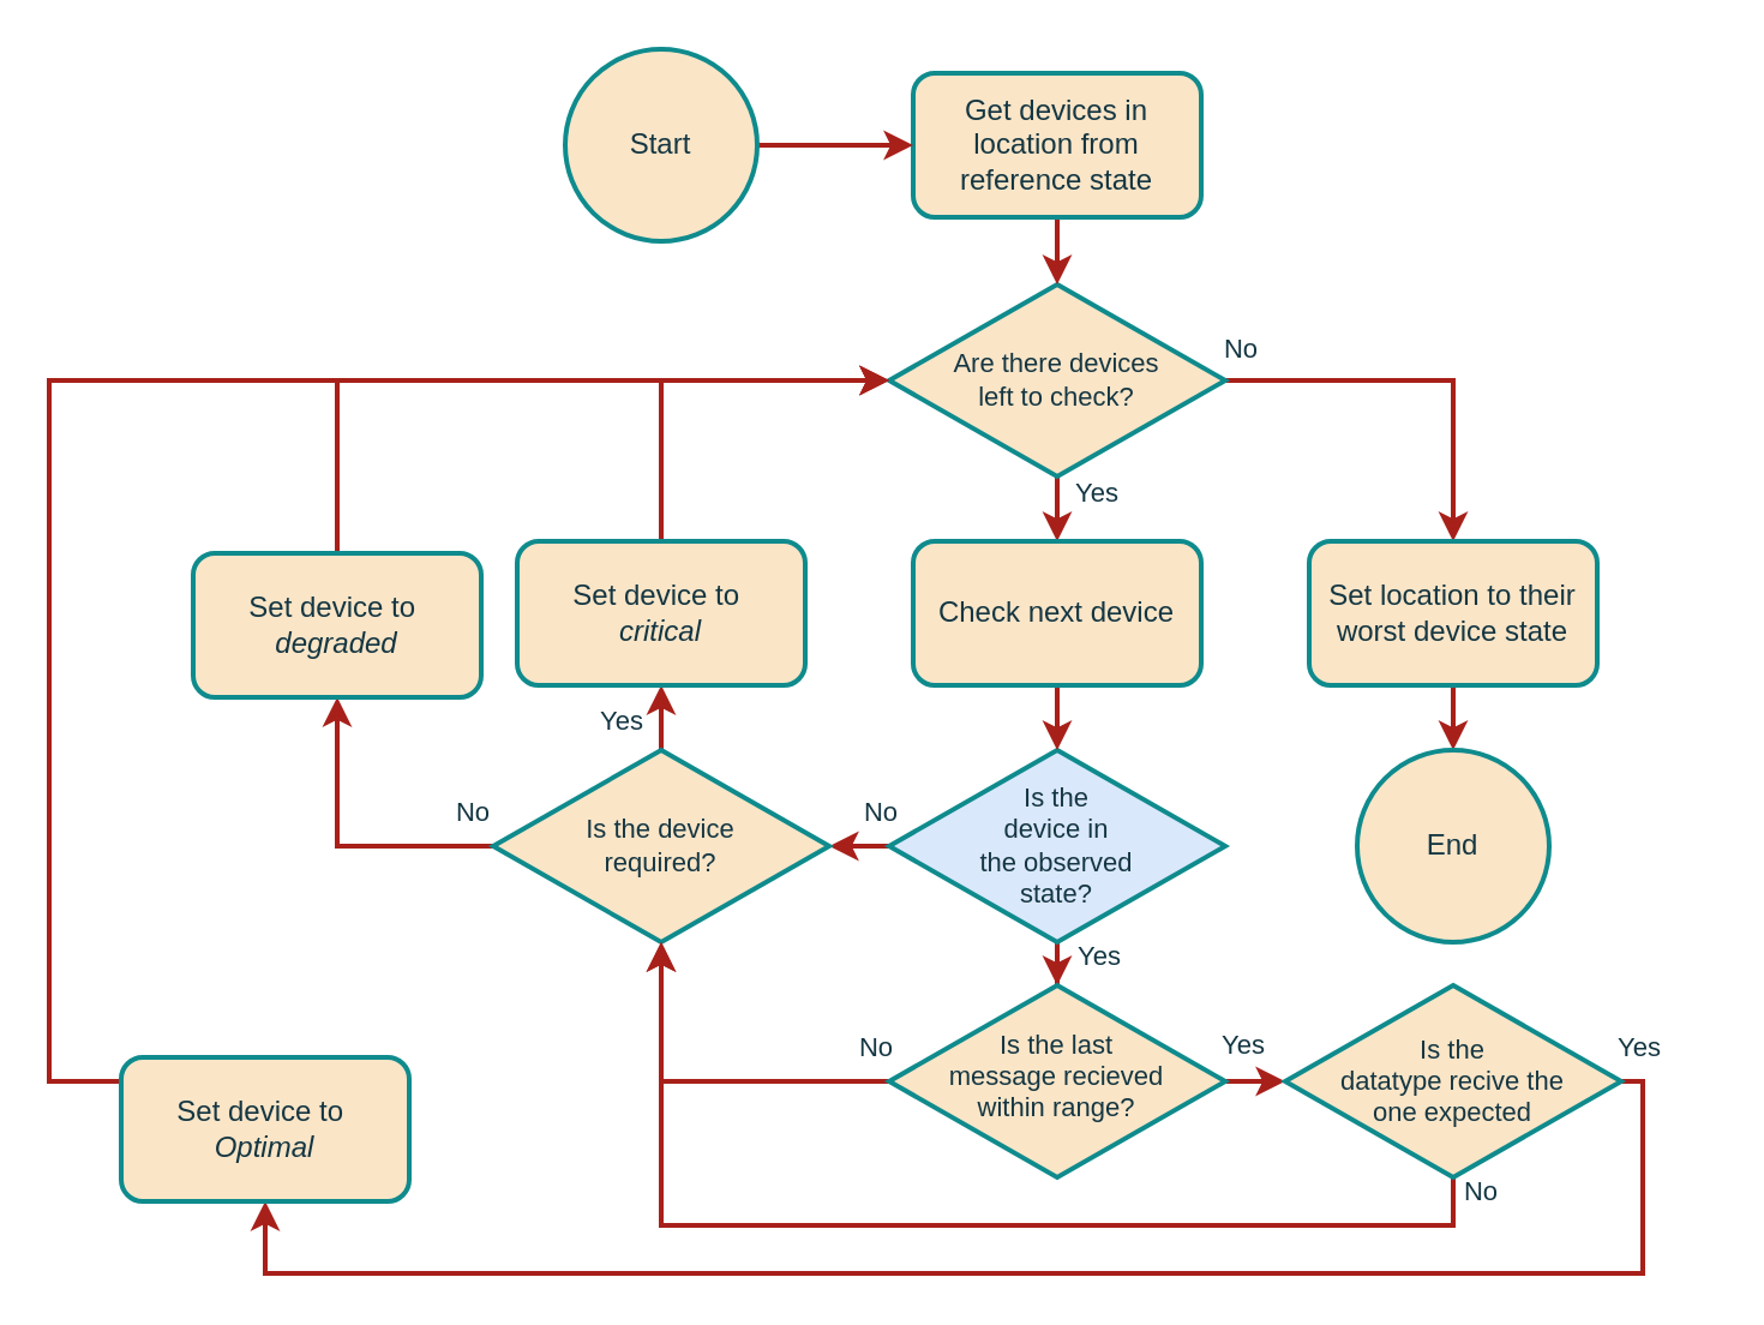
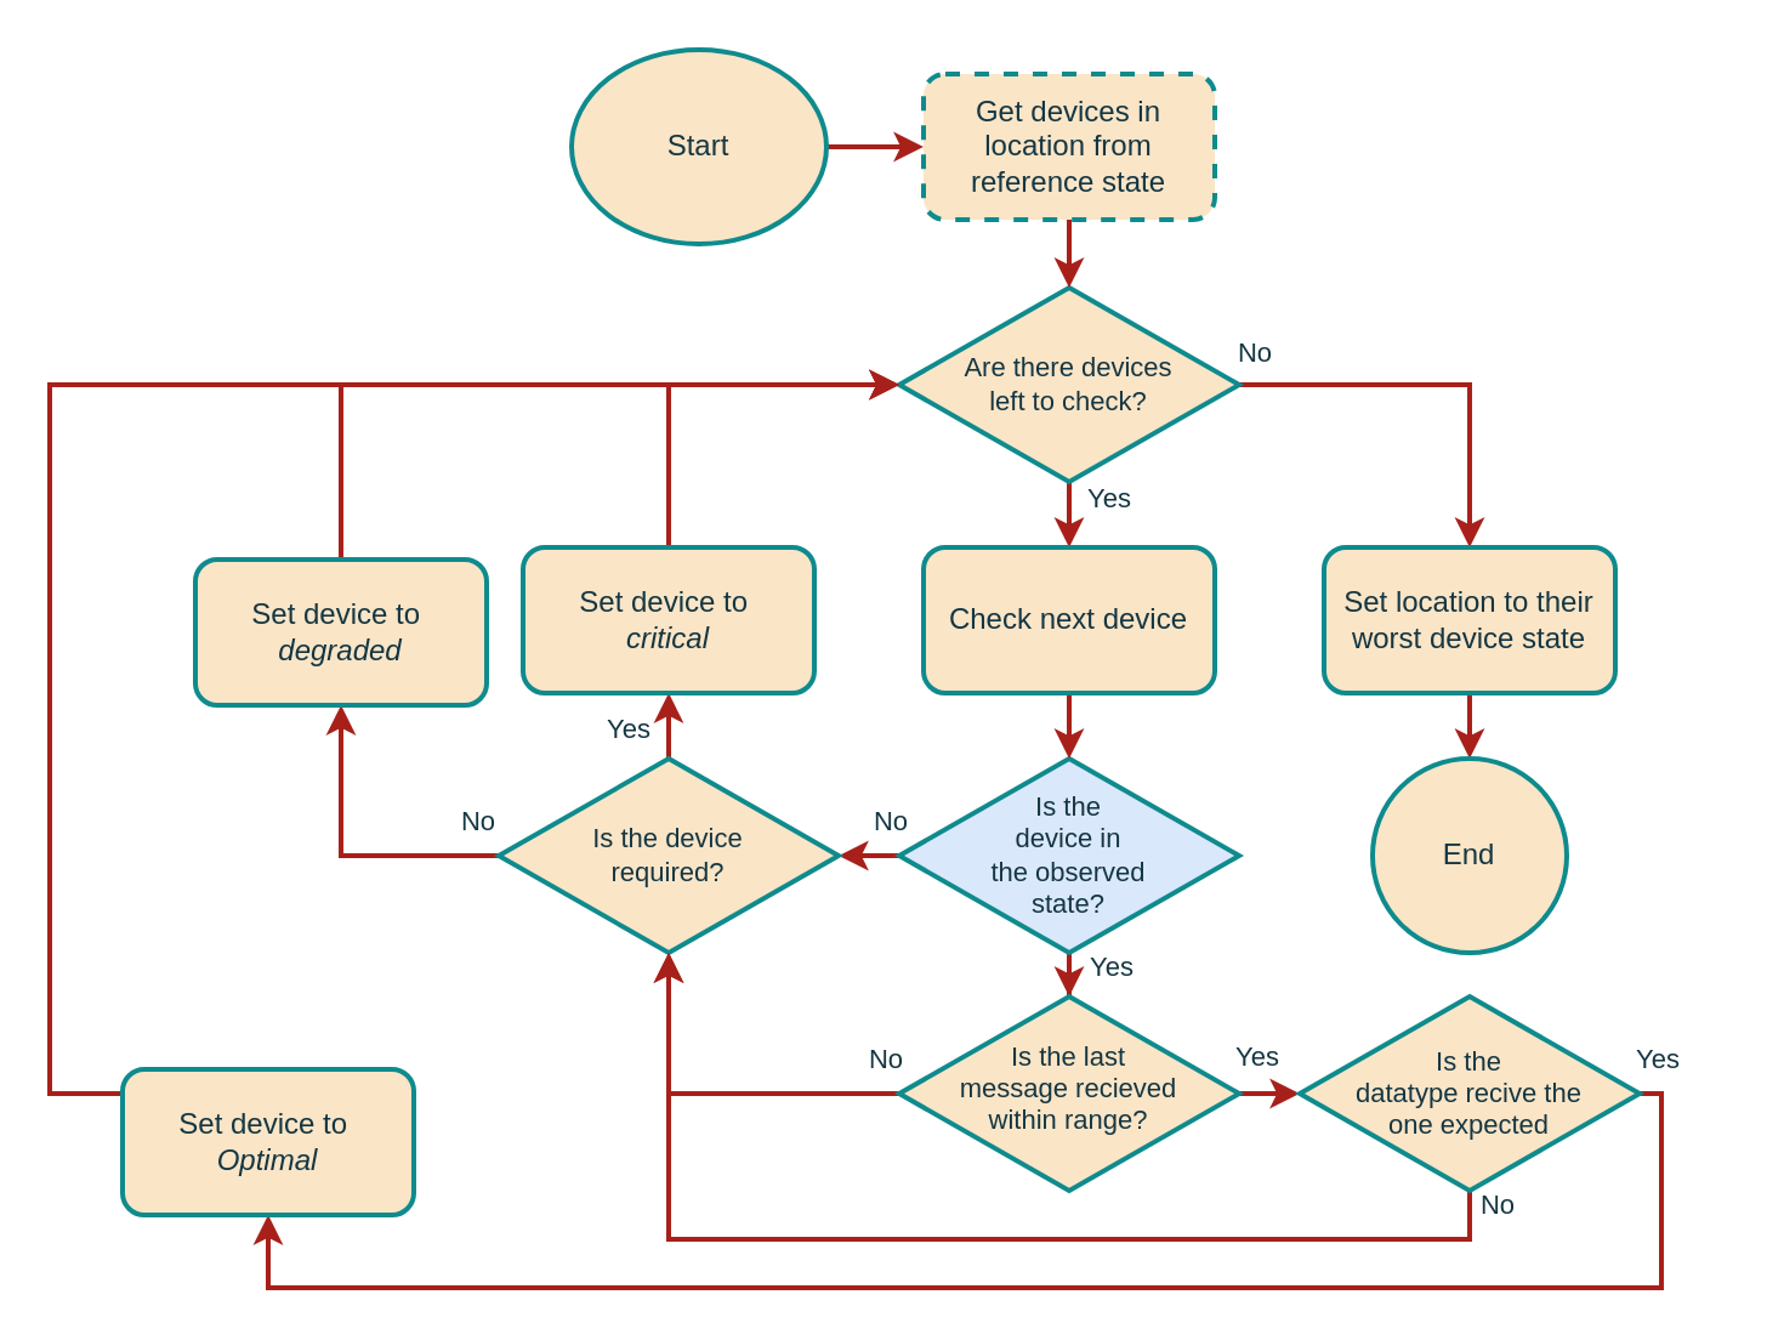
  <mxCell id="0" />
  <mxCell id="1" parent="0" />
  <mxCell id="2" value="" style="edgeStyle=orthogonalEdgeStyle;shape=connector;rounded=0;orthogonalLoop=1;jettySize=auto;html=1;labelBackgroundColor=default;strokeColor=#A8201A;strokeWidth=2;align=center;verticalAlign=middle;fontFamily=Helvetica;fontSize=11;fontColor=#143642;endArrow=classic;fillColor=#FAE5C7;" parent="1" source="4" target="11" edge="1"><mxGeometry relative="1" as="geometry" /></mxCell>
  <mxCell id="3" value="" style="edgeStyle=orthogonalEdgeStyle;shape=connector;rounded=0;orthogonalLoop=1;jettySize=auto;html=1;labelBackgroundColor=default;strokeColor=#A8201A;strokeWidth=2;align=center;verticalAlign=middle;fontFamily=Helvetica;fontSize=11;fontColor=#143642;endArrow=classic;fillColor=#FAE5C7;" parent="1" source="4" target="28" edge="1"><mxGeometry relative="1" as="geometry" /></mxCell>
  <mxCell id="4" value="Are there devices&lt;br&gt;left to check?" style="rhombus;whiteSpace=wrap;html=1;rounded=0;strokeColor=#0F8B8D;strokeWidth=2;align=center;verticalAlign=middle;fontFamily=Helvetica;fontSize=11;fontColor=#143642;fillColor=#FAE5C7;" parent="1" vertex="1"><mxGeometry x="370" y="118" width="140" height="80" as="geometry" /></mxCell>
  <mxCell id="5" style="edgeStyle=orthogonalEdgeStyle;shape=connector;rounded=0;orthogonalLoop=1;jettySize=auto;html=1;labelBackgroundColor=default;strokeColor=#A8201A;strokeWidth=2;align=center;verticalAlign=middle;fontFamily=Helvetica;fontSize=11;fontColor=#143642;endArrow=classic;fillColor=#FAE5C7;" parent="1" source="6" target="4" edge="1"><mxGeometry relative="1" as="geometry" /></mxCell>
- <mxCell id="6" value="Get devices in location from reference state" style="rounded=1;whiteSpace=wrap;html=1;strokeColor=#0F8B8D;fontColor=#143642;fillColor=#FAE5C7;strokeWidth=2;" parent="1" vertex="1"><mxGeometry x="380" y="30" width="120" height="60" as="geometry" /></mxCell>
+ <mxCell id="6" value="Get devices in location from reference state" style="rounded=1;whiteSpace=wrap;html=1;strokeColor=#0F8B8D;fontColor=#143642;fillColor=#FAE5C7;strokeWidth=2;dashed=1;" parent="1" vertex="1"><mxGeometry x="380" y="30" width="120" height="60" as="geometry" /></mxCell>
  <mxCell id="7" value="" style="edgeStyle=orthogonalEdgeStyle;shape=connector;rounded=0;orthogonalLoop=1;jettySize=auto;html=1;labelBackgroundColor=default;strokeColor=#A8201A;strokeWidth=2;align=center;verticalAlign=middle;fontFamily=Helvetica;fontSize=11;fontColor=#143642;endArrow=classic;fillColor=#FAE5C7;" parent="1" source="9" target="14" edge="1"><mxGeometry relative="1" as="geometry" /></mxCell>
  <mxCell id="8" value="" style="edgeStyle=orthogonalEdgeStyle;shape=connector;rounded=0;orthogonalLoop=1;jettySize=auto;html=1;labelBackgroundColor=default;strokeColor=#A8201A;strokeWidth=2;align=center;verticalAlign=middle;fontFamily=Helvetica;fontSize=11;fontColor=#143642;endArrow=classic;fillColor=#FAE5C7;" parent="1" source="9" target="21" edge="1"><mxGeometry relative="1" as="geometry" /></mxCell>
  <mxCell id="9" value="Is the &lt;br&gt;device in &lt;br&gt;the observed &lt;br&gt;state?" style="rhombus;whiteSpace=wrap;html=1;rounded=0;strokeColor=#0F8B8D;strokeWidth=2;align=center;verticalAlign=middle;fontFamily=Helvetica;fontSize=11;fontColor=#143642;fillColor=#dae8fc;" parent="1" vertex="1"><mxGeometry x="370" y="312" width="140" height="80" as="geometry" /></mxCell>
  <mxCell id="10" value="" style="edgeStyle=orthogonalEdgeStyle;shape=connector;rounded=0;orthogonalLoop=1;jettySize=auto;html=1;labelBackgroundColor=default;strokeColor=#A8201A;strokeWidth=2;align=center;verticalAlign=middle;fontFamily=Helvetica;fontSize=11;fontColor=#143642;endArrow=classic;fillColor=#FAE5C7;" parent="1" source="11" target="9" edge="1"><mxGeometry relative="1" as="geometry" /></mxCell>
  <mxCell id="11" value="Check next device" style="rounded=1;whiteSpace=wrap;html=1;strokeColor=#0F8B8D;fontColor=#143642;fillColor=#FAE5C7;strokeWidth=2;" parent="1" vertex="1"><mxGeometry x="380" y="225" width="120" height="60" as="geometry" /></mxCell>
  <mxCell id="12" value="" style="edgeStyle=orthogonalEdgeStyle;shape=connector;rounded=0;orthogonalLoop=1;jettySize=auto;html=1;labelBackgroundColor=default;strokeColor=#A8201A;strokeWidth=2;align=center;verticalAlign=middle;fontFamily=Helvetica;fontSize=11;fontColor=#143642;endArrow=classic;fillColor=#FAE5C7;" parent="1" source="14" target="16" edge="1"><mxGeometry relative="1" as="geometry" /></mxCell>
  <mxCell id="13" style="edgeStyle=orthogonalEdgeStyle;shape=connector;rounded=0;orthogonalLoop=1;jettySize=auto;html=1;labelBackgroundColor=default;strokeColor=#A8201A;strokeWidth=2;align=center;verticalAlign=middle;fontFamily=Helvetica;fontSize=11;fontColor=#143642;endArrow=classic;fillColor=#FAE5C7;" parent="1" source="14" target="18" edge="1"><mxGeometry relative="1" as="geometry" /></mxCell>
  <mxCell id="14" value="Is the device &lt;br&gt;required?" style="rhombus;whiteSpace=wrap;html=1;rounded=0;strokeColor=#0F8B8D;strokeWidth=2;align=center;verticalAlign=middle;fontFamily=Helvetica;fontSize=11;fontColor=#143642;fillColor=#FAE5C7;" parent="1" vertex="1"><mxGeometry x="205" y="312" width="140" height="80" as="geometry" /></mxCell>
  <mxCell id="15" style="edgeStyle=orthogonalEdgeStyle;shape=connector;rounded=0;orthogonalLoop=1;jettySize=auto;html=1;exitX=0.5;exitY=0;exitDx=0;exitDy=0;entryX=0;entryY=0.5;entryDx=0;entryDy=0;labelBackgroundColor=default;strokeColor=#A8201A;strokeWidth=2;align=center;verticalAlign=middle;fontFamily=Helvetica;fontSize=11;fontColor=#143642;endArrow=classic;fillColor=#FAE5C7;" edge="1" parent="1" source="16" target="4"><mxGeometry relative="1" as="geometry" /></mxCell>
  <mxCell id="16" value="Set device to&amp;nbsp;&lt;br&gt;&lt;i&gt;degraded&lt;/i&gt;" style="rounded=1;whiteSpace=wrap;html=1;strokeColor=#0F8B8D;fontColor=#143642;fillColor=#FAE5C7;strokeWidth=2;" parent="1" vertex="1"><mxGeometry x="80" y="230" width="120" height="60" as="geometry" /></mxCell>
  <mxCell id="17" style="edgeStyle=orthogonalEdgeStyle;shape=connector;rounded=0;orthogonalLoop=1;jettySize=auto;html=1;exitX=0.5;exitY=0;exitDx=0;exitDy=0;entryX=0;entryY=0.5;entryDx=0;entryDy=0;labelBackgroundColor=default;strokeColor=#A8201A;strokeWidth=2;align=center;verticalAlign=middle;fontFamily=Helvetica;fontSize=11;fontColor=#143642;endArrow=classic;fillColor=#FAE5C7;" edge="1" parent="1" source="18" target="4"><mxGeometry relative="1" as="geometry" /></mxCell>
  <mxCell id="18" value="Set device to&amp;nbsp;&lt;br&gt;&lt;i&gt;critical&lt;/i&gt;" style="rounded=1;whiteSpace=wrap;html=1;strokeColor=#0F8B8D;fontColor=#143642;fillColor=#FAE5C7;strokeWidth=2;" parent="1" vertex="1"><mxGeometry x="215" y="225" width="120" height="60" as="geometry" /></mxCell>
  <mxCell id="19" style="edgeStyle=orthogonalEdgeStyle;shape=connector;rounded=0;orthogonalLoop=1;jettySize=auto;html=1;labelBackgroundColor=default;strokeColor=#A8201A;strokeWidth=2;align=center;verticalAlign=middle;fontFamily=Helvetica;fontSize=11;fontColor=#143642;endArrow=classic;fillColor=#FAE5C7;" parent="1" source="21" target="14" edge="1"><mxGeometry relative="1" as="geometry" /></mxCell>
  <mxCell id="20" value="" style="edgeStyle=orthogonalEdgeStyle;shape=connector;rounded=0;orthogonalLoop=1;jettySize=auto;html=1;labelBackgroundColor=default;strokeColor=#A8201A;strokeWidth=2;align=center;verticalAlign=middle;fontFamily=Helvetica;fontSize=11;fontColor=#143642;endArrow=classic;fillColor=#FAE5C7;" parent="1" source="21" target="24" edge="1"><mxGeometry relative="1" as="geometry"><Array as="points"><mxPoint x="524" y="450" /><mxPoint x="524" y="450" /></Array></mxGeometry></mxCell>
  <mxCell id="21" value="Is the last &lt;br&gt;message recieved &lt;br&gt;within range?" style="rhombus;whiteSpace=wrap;html=1;rounded=0;strokeColor=#0F8B8D;strokeWidth=2;align=center;verticalAlign=middle;fontFamily=Helvetica;fontSize=11;fontColor=#143642;fillColor=#FAE5C7;spacing=0;spacingLeft=0;spacingTop=-4;" parent="1" vertex="1"><mxGeometry x="370" y="410" width="140" height="80" as="geometry" /></mxCell>
  <mxCell id="22" style="edgeStyle=orthogonalEdgeStyle;shape=connector;rounded=0;orthogonalLoop=1;jettySize=auto;html=1;labelBackgroundColor=default;strokeColor=#A8201A;strokeWidth=2;align=center;verticalAlign=middle;fontFamily=Helvetica;fontSize=11;fontColor=#143642;endArrow=classic;fillColor=#FAE5C7;exitX=0.5;exitY=1;exitDx=0;exitDy=0;" parent="1" source="24" target="14" edge="1"><mxGeometry relative="1" as="geometry"><Array as="points"><mxPoint x="605" y="510" /><mxPoint x="275" y="510" /></Array></mxGeometry></mxCell>
  <mxCell id="23" style="edgeStyle=orthogonalEdgeStyle;shape=connector;rounded=0;orthogonalLoop=1;jettySize=auto;html=1;labelBackgroundColor=default;strokeColor=#A8201A;strokeWidth=2;align=center;verticalAlign=middle;fontFamily=Helvetica;fontSize=11;fontColor=#143642;endArrow=classic;fillColor=#FAE5C7;" edge="1" parent="1" source="24" target="26"><mxGeometry relative="1" as="geometry"><Array as="points"><mxPoint x="684" y="450" /><mxPoint x="684" y="530" /><mxPoint x="110" y="530" /></Array></mxGeometry></mxCell>
  <mxCell id="24" value="Is the &lt;br&gt;datatype recive the &lt;br&gt;one expected" style="rhombus;whiteSpace=wrap;html=1;rounded=0;strokeColor=#0F8B8D;strokeWidth=2;align=center;verticalAlign=middle;fontFamily=Helvetica;fontSize=11;fontColor=#143642;fillColor=#FAE5C7;" parent="1" vertex="1"><mxGeometry x="535" y="410" width="140" height="80" as="geometry" /></mxCell>
  <mxCell id="25" style="edgeStyle=orthogonalEdgeStyle;shape=connector;rounded=0;orthogonalLoop=1;jettySize=auto;html=1;entryX=0;entryY=0.5;entryDx=0;entryDy=0;labelBackgroundColor=default;strokeColor=#A8201A;strokeWidth=2;align=center;verticalAlign=middle;fontFamily=Helvetica;fontSize=11;fontColor=#143642;endArrow=classic;fillColor=#FAE5C7;exitX=0;exitY=0.5;exitDx=0;exitDy=0;" parent="1" source="26" target="4" edge="1"><mxGeometry relative="1" as="geometry"><Array as="points"><mxPoint x="20" y="450" /><mxPoint x="20" y="158" /></Array></mxGeometry></mxCell>
  <mxCell id="26" value="Set device to&amp;nbsp;&lt;br&gt;&lt;i&gt;Optimal&lt;/i&gt;" style="rounded=1;whiteSpace=wrap;html=1;strokeColor=#0F8B8D;fontColor=#143642;fillColor=#FAE5C7;strokeWidth=2;" parent="1" vertex="1"><mxGeometry x="50" y="440" width="120" height="60" as="geometry" /></mxCell>
  <mxCell id="27" value="" style="edgeStyle=orthogonalEdgeStyle;shape=connector;rounded=0;orthogonalLoop=1;jettySize=auto;html=1;labelBackgroundColor=default;strokeColor=#A8201A;strokeWidth=2;align=center;verticalAlign=middle;fontFamily=Helvetica;fontSize=11;fontColor=#143642;endArrow=classic;fillColor=#FAE5C7;" parent="1" source="28" target="31" edge="1"><mxGeometry relative="1" as="geometry" /></mxCell>
  <mxCell id="28" value="Set location to their worst&amp;nbsp;device state" style="rounded=1;whiteSpace=wrap;html=1;strokeColor=#0F8B8D;fontColor=#143642;fillColor=#FAE5C7;strokeWidth=2;" parent="1" vertex="1"><mxGeometry x="545" y="225" width="120" height="60" as="geometry" /></mxCell>
  <mxCell id="29" value="" style="edgeStyle=orthogonalEdgeStyle;shape=connector;rounded=0;orthogonalLoop=1;jettySize=auto;html=1;labelBackgroundColor=default;strokeColor=#A8201A;strokeWidth=2;align=center;verticalAlign=middle;fontFamily=Helvetica;fontSize=11;fontColor=#143642;endArrow=classic;fillColor=#FAE5C7;" parent="1" source="30" target="6" edge="1"><mxGeometry relative="1" as="geometry" /></mxCell>
- <mxCell id="30" value="Start" style="ellipse;whiteSpace=wrap;html=1;aspect=fixed;strokeColor=#0F8B8D;fontColor=#143642;fillColor=#FAE5C7;strokeWidth=2;" parent="1" vertex="1"><mxGeometry x="235" y="20" width="80" height="80" as="geometry" /></mxCell>
+ <mxCell id="30" value="Start" style="ellipse;whiteSpace=wrap;html=1;aspect=fixed;strokeColor=#0F8B8D;fontColor=#143642;fillColor=#FAE5C7;strokeWidth=2;" parent="1" vertex="1"><mxGeometry x="235" y="20" width="105" height="80" as="geometry" /></mxCell>
  <mxCell id="31" value="End" style="ellipse;whiteSpace=wrap;html=1;aspect=fixed;strokeColor=#0F8B8D;fontColor=#143642;fillColor=#FAE5C7;strokeWidth=2;" parent="1" vertex="1"><mxGeometry x="565" y="312" width="80" height="80" as="geometry" /></mxCell>
  <mxCell id="32" value="Yes" style="text;html=1;strokeColor=none;fillColor=none;align=center;verticalAlign=middle;whiteSpace=wrap;rounded=0;fontSize=11;fontFamily=Helvetica;fontColor=#143642;" vertex="1" parent="1"><mxGeometry x="427" y="190" width="60" height="30" as="geometry" /></mxCell>
  <mxCell id="33" value="No" style="text;html=1;strokeColor=none;fillColor=none;align=center;verticalAlign=middle;whiteSpace=wrap;rounded=0;fontSize=11;fontFamily=Helvetica;fontColor=#143642;" vertex="1" parent="1"><mxGeometry x="487" y="130" width="60" height="30" as="geometry" /></mxCell>
  <mxCell id="34" value="Yes" style="text;html=1;strokeColor=none;fillColor=none;align=center;verticalAlign=middle;whiteSpace=wrap;rounded=0;fontSize=11;fontFamily=Helvetica;fontColor=#143642;" vertex="1" parent="1"><mxGeometry x="428" y="383" width="60" height="30" as="geometry" /></mxCell>
  <mxCell id="35" value="Yes" style="text;html=1;strokeColor=none;fillColor=none;align=center;verticalAlign=middle;whiteSpace=wrap;rounded=0;fontSize=11;fontFamily=Helvetica;fontColor=#143642;" vertex="1" parent="1"><mxGeometry x="653" y="421" width="60" height="30" as="geometry" /></mxCell>
  <mxCell id="36" value="No" style="text;html=1;strokeColor=none;fillColor=none;align=center;verticalAlign=middle;whiteSpace=wrap;rounded=0;fontSize=11;fontFamily=Helvetica;fontColor=#143642;" vertex="1" parent="1"><mxGeometry x="587" y="481" width="60" height="30" as="geometry" /></mxCell>
  <mxCell id="37" value="No" style="text;html=1;strokeColor=none;fillColor=none;align=center;verticalAlign=middle;whiteSpace=wrap;rounded=0;fontSize=11;fontFamily=Helvetica;fontColor=#143642;" vertex="1" parent="1"><mxGeometry x="337" y="323" width="60" height="30" as="geometry" /></mxCell>
  <mxCell id="38" value="No" style="text;html=1;strokeColor=none;fillColor=none;align=center;verticalAlign=middle;whiteSpace=wrap;rounded=0;fontSize=11;fontFamily=Helvetica;fontColor=#143642;" vertex="1" parent="1"><mxGeometry x="167" y="323" width="60" height="30" as="geometry" /></mxCell>
  <mxCell id="39" value="Yes" style="text;html=1;strokeColor=none;fillColor=none;align=center;verticalAlign=middle;whiteSpace=wrap;rounded=0;fontSize=11;fontFamily=Helvetica;fontColor=#143642;" vertex="1" parent="1"><mxGeometry x="229" y="285" width="60" height="30" as="geometry" /></mxCell>
  <mxCell id="40" value="No" style="text;html=1;strokeColor=none;fillColor=none;align=center;verticalAlign=middle;whiteSpace=wrap;rounded=0;fontSize=11;fontFamily=Helvetica;fontColor=#143642;" vertex="1" parent="1"><mxGeometry x="335" y="421" width="60" height="30" as="geometry" /></mxCell>
  <mxCell id="41" value="Yes" style="text;html=1;strokeColor=none;fillColor=none;align=center;verticalAlign=middle;whiteSpace=wrap;rounded=0;fontSize=11;fontFamily=Helvetica;fontColor=#143642;" vertex="1" parent="1"><mxGeometry x="488" y="420" width="60" height="30" as="geometry" /></mxCell>
